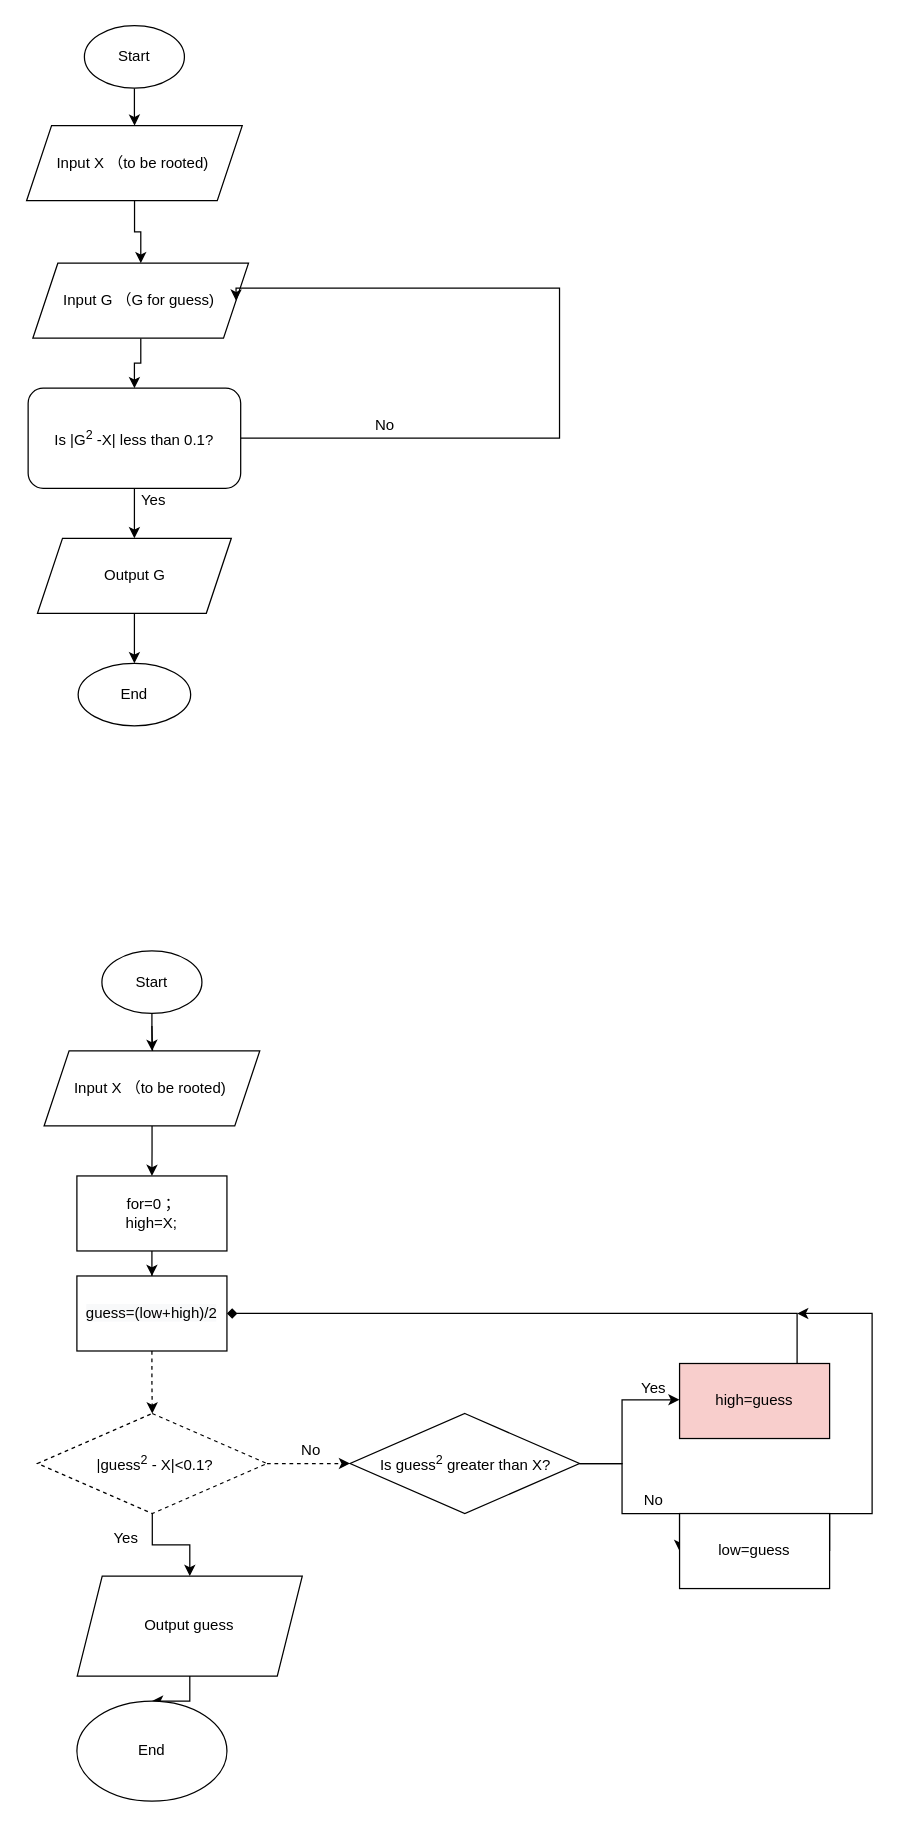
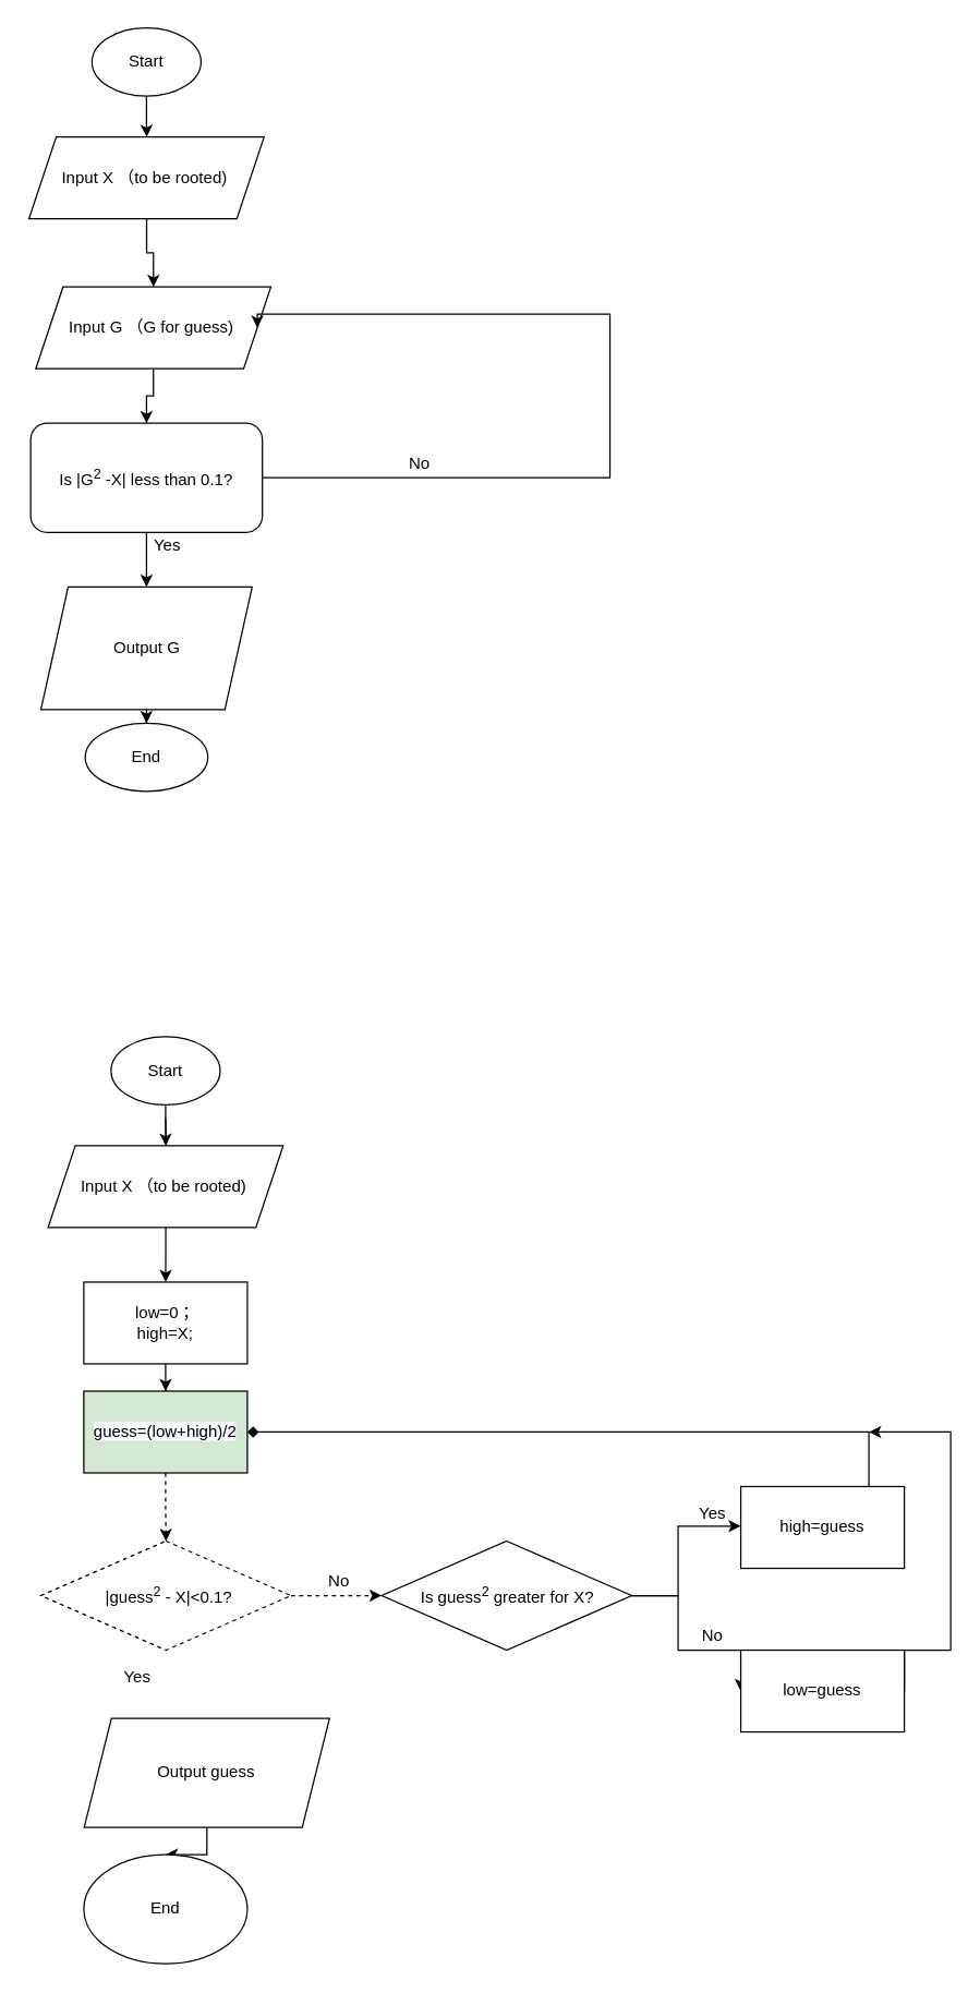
  <mxCell id="0" />
  <mxCell id="1" parent="0" />
  <mxCell id="2" value="" style="edgeStyle=orthogonalEdgeStyle;rounded=0;orthogonalLoop=1;jettySize=auto;html=1;" edge="1" parent="1" source="3" target="5"><mxGeometry relative="1" as="geometry" /></mxCell>
  <mxCell id="3" value="Start" style="ellipse;whiteSpace=wrap;html=1;" vertex="1" parent="1"><mxGeometry x="67" y="20" width="80" height="50" as="geometry" /></mxCell>
  <mxCell id="4" value="" style="edgeStyle=orthogonalEdgeStyle;rounded=0;orthogonalLoop=1;jettySize=auto;html=1;" edge="1" parent="1" source="5" target="7"><mxGeometry relative="1" as="geometry" /></mxCell>
  <mxCell id="5" value="Input X （to be rooted)&amp;nbsp;" style="shape=parallelogram;perimeter=parallelogramPerimeter;whiteSpace=wrap;html=1;fixedSize=1;" vertex="1" parent="1"><mxGeometry x="20.75" y="100" width="172.5" height="60" as="geometry" /></mxCell>
  <mxCell id="6" value="" style="edgeStyle=orthogonalEdgeStyle;rounded=0;orthogonalLoop=1;jettySize=auto;html=1;entryX=0.5;entryY=0;entryDx=0;entryDy=0;" edge="1" parent="1" source="7" target="10"><mxGeometry relative="1" as="geometry"><mxPoint x="107" y="340" as="targetPoint" /></mxGeometry></mxCell>
  <mxCell id="7" value="Input G （G for guess)&amp;nbsp;" style="shape=parallelogram;perimeter=parallelogramPerimeter;whiteSpace=wrap;html=1;fixedSize=1;" vertex="1" parent="1"><mxGeometry x="25.75" y="210" width="172.5" height="60" as="geometry" /></mxCell>
  <mxCell id="8" value="" style="edgeStyle=orthogonalEdgeStyle;rounded=0;orthogonalLoop=1;jettySize=auto;html=1;" edge="1" parent="1" source="10" target="12"><mxGeometry relative="1" as="geometry" /></mxCell>
  <mxCell id="9" style="edgeStyle=orthogonalEdgeStyle;rounded=0;orthogonalLoop=1;jettySize=auto;html=1;entryX=1;entryY=0.5;entryDx=0;entryDy=0;" edge="1" parent="1" source="10" target="7"><mxGeometry relative="1" as="geometry"><mxPoint x="397" y="230" as="targetPoint" /><Array as="points"><mxPoint x="447" y="350" /><mxPoint x="447" y="230" /></Array></mxGeometry></mxCell>
  <mxCell id="10" value="&lt;p style=&quot;line-height: 120%&quot;&gt;Is |G&lt;sup&gt;2&lt;/sup&gt;&amp;nbsp;-X| less than 0.1?&lt;/p&gt;" style="whiteSpace=wrap;html=1;rounded=1;" vertex="1" parent="1"><mxGeometry x="22" y="310" width="170" height="80" as="geometry" /></mxCell>
  <mxCell id="11" value="" style="edgeStyle=orthogonalEdgeStyle;rounded=0;orthogonalLoop=1;jettySize=auto;html=1;" edge="1" parent="1" source="12" target="15"><mxGeometry relative="1" as="geometry" /></mxCell>
- <mxCell id="12" value="Output G" style="shape=parallelogram;perimeter=parallelogramPerimeter;whiteSpace=wrap;html=1;fixedSize=1;" vertex="1" parent="1"><mxGeometry x="29.5" y="430" width="155" height="60" as="geometry" /></mxCell>
+ <mxCell id="12" value="Output G" style="shape=parallelogram;perimeter=parallelogramPerimeter;whiteSpace=wrap;html=1;fixedSize=1;" vertex="1" parent="1"><mxGeometry x="29.5" y="430" width="155" height="90" as="geometry" /></mxCell>
  <mxCell id="13" value="No" style="text;html=1;resizable=0;autosize=1;align=center;verticalAlign=middle;points=[];fillColor=none;strokeColor=none;rounded=0;" vertex="1" parent="1"><mxGeometry x="292" y="330" width="30" height="20" as="geometry" /></mxCell>
  <mxCell id="14" value="Yes" style="text;html=1;resizable=0;autosize=1;align=center;verticalAlign=middle;points=[];fillColor=none;strokeColor=none;rounded=0;" vertex="1" parent="1"><mxGeometry x="107" y="390" width="30" height="20" as="geometry" /></mxCell>
  <mxCell id="15" value="End" style="ellipse;whiteSpace=wrap;html=1;" vertex="1" parent="1"><mxGeometry x="62" y="530" width="90" height="50" as="geometry" /></mxCell>
  <mxCell id="16" value="" style="edgeStyle=orthogonalEdgeStyle;rounded=0;orthogonalLoop=1;jettySize=auto;html=1;exitX=0.5;exitY=1;exitDx=0;exitDy=0;" edge="1" parent="1" target="20"><mxGeometry relative="1" as="geometry"><mxPoint x="121" y="820" as="sourcePoint" /></mxGeometry></mxCell>
  <mxCell id="17" style="edgeStyle=orthogonalEdgeStyle;rounded=0;orthogonalLoop=1;jettySize=auto;html=1;exitX=0.5;exitY=1;exitDx=0;exitDy=0;" edge="1" parent="1" source="18" target="20"><mxGeometry relative="1" as="geometry" /></mxCell>
  <mxCell id="18" value="Start" style="ellipse;whiteSpace=wrap;html=1;" vertex="1" parent="1"><mxGeometry x="81" y="760" width="80" height="50" as="geometry" /></mxCell>
  <mxCell id="19" value="" style="edgeStyle=orthogonalEdgeStyle;rounded=0;orthogonalLoop=1;jettySize=auto;html=1;" edge="1" parent="1" source="20"><mxGeometry relative="1" as="geometry"><mxPoint x="121" y="940" as="targetPoint" /></mxGeometry></mxCell>
  <mxCell id="20" value="Input X （to be rooted)&amp;nbsp;" style="shape=parallelogram;perimeter=parallelogramPerimeter;whiteSpace=wrap;html=1;fixedSize=1;" vertex="1" parent="1"><mxGeometry x="34.75" y="840" width="172.5" height="60" as="geometry" /></mxCell>
  <mxCell id="21" value="" style="edgeStyle=orthogonalEdgeStyle;rounded=0;orthogonalLoop=1;jettySize=auto;html=1;" edge="1" parent="1" source="22" target="40"><mxGeometry relative="1" as="geometry" /></mxCell>
- <mxCell id="22" value="for=0；&lt;br&gt;high=X;" style="rounded=0;whiteSpace=wrap;html=1;" vertex="1" parent="1"><mxGeometry x="61" y="940" width="120" height="60" as="geometry" /></mxCell>
- <mxCell id="23" value="" style="edgeStyle=orthogonalEdgeStyle;rounded=0;orthogonalLoop=1;jettySize=auto;html=1;" edge="1" parent="1" source="25" target="27"><mxGeometry relative="1" as="geometry" /></mxCell>
+ <mxCell id="22" value="low=0；&lt;br&gt;high=X;" style="rounded=0;whiteSpace=wrap;html=1;" vertex="1" parent="1"><mxGeometry x="61" y="940" width="120" height="60" as="geometry" /></mxCell>
  <mxCell id="24" value="" style="edgeStyle=orthogonalEdgeStyle;rounded=0;orthogonalLoop=1;jettySize=auto;html=1;dashed=1;" edge="1" parent="1" source="25" target="31"><mxGeometry relative="1" as="geometry" /></mxCell>
  <mxCell id="25" value="&amp;nbsp;|guess&lt;sup&gt;2&lt;/sup&gt;&amp;nbsp;- X|&amp;lt;0.1?" style="rhombus;whiteSpace=wrap;html=1;rounded=0;dashed=1;" vertex="1" parent="1"><mxGeometry x="29.5" y="1130" width="183.5" height="80" as="geometry" /></mxCell>
  <mxCell id="26" value="" style="edgeStyle=orthogonalEdgeStyle;rounded=0;orthogonalLoop=1;jettySize=auto;html=1;" edge="1" parent="1" source="27" target="28"><mxGeometry relative="1" as="geometry" /></mxCell>
  <mxCell id="27" value="Output guess" style="shape=parallelogram;perimeter=parallelogramPerimeter;whiteSpace=wrap;html=1;fixedSize=1;rounded=0;" vertex="1" parent="1"><mxGeometry x="61.25" y="1260" width="180" height="80" as="geometry" /></mxCell>
  <mxCell id="28" value="End" style="ellipse;whiteSpace=wrap;html=1;rounded=0;" vertex="1" parent="1"><mxGeometry x="61" y="1360" width="120" height="80" as="geometry" /></mxCell>
  <mxCell id="29" value="" style="edgeStyle=orthogonalEdgeStyle;rounded=0;orthogonalLoop=1;jettySize=auto;html=1;" edge="1" parent="1" source="31" target="35"><mxGeometry relative="1" as="geometry"><Array as="points"><mxPoint x="497" y="1170" /><mxPoint x="497" y="1119" /></Array></mxGeometry></mxCell>
  <mxCell id="30" value="" style="edgeStyle=orthogonalEdgeStyle;rounded=0;orthogonalLoop=1;jettySize=auto;html=1;entryX=0;entryY=0.5;entryDx=0;entryDy=0;" edge="1" parent="1" target="38"><mxGeometry relative="1" as="geometry"><mxPoint x="463" y="1170" as="sourcePoint" /><Array as="points"><mxPoint x="497" y="1170" /><mxPoint x="497" y="1210" /></Array></mxGeometry></mxCell>
- <mxCell id="31" value="Is guess&lt;sup&gt;2&lt;/sup&gt; greater than X?" style="rhombus;whiteSpace=wrap;html=1;rounded=0;" vertex="1" parent="1"><mxGeometry x="279.5" y="1130" width="183.5" height="80" as="geometry" /></mxCell>
+ <mxCell id="31" value="Is guess&lt;sup&gt;2&lt;/sup&gt; greater for X?" style="rhombus;whiteSpace=wrap;html=1;rounded=0;" vertex="1" parent="1"><mxGeometry x="279.5" y="1130" width="183.5" height="80" as="geometry" /></mxCell>
  <mxCell id="32" value="Yes" style="text;html=1;resizable=0;autosize=1;align=center;verticalAlign=middle;points=[];fillColor=none;strokeColor=none;rounded=0;" vertex="1" parent="1"><mxGeometry x="85.25" y="1220" width="30" height="20" as="geometry" /></mxCell>
  <mxCell id="33" value="No" style="text;html=1;resizable=0;autosize=1;align=center;verticalAlign=middle;points=[];fillColor=none;strokeColor=none;rounded=0;" vertex="1" parent="1"><mxGeometry x="232.75" y="1150" width="30" height="20" as="geometry" /></mxCell>
  <mxCell id="34" style="edgeStyle=orthogonalEdgeStyle;rounded=0;orthogonalLoop=1;jettySize=auto;html=1;entryX=1;entryY=0.5;entryDx=0;entryDy=0;endArrow=diamond;" edge="1" parent="1" source="35" target="40"><mxGeometry relative="1" as="geometry"><Array as="points"><mxPoint x="637" y="1050" /></Array></mxGeometry></mxCell>
- <mxCell id="35" value="high=guess" style="whiteSpace=wrap;html=1;rounded=0;fillColor=#f8cecc;" vertex="1" parent="1"><mxGeometry x="543" y="1090" width="120" height="60" as="geometry" /></mxCell>
+ <mxCell id="35" value="high=guess" style="whiteSpace=wrap;html=1;rounded=0;" vertex="1" parent="1"><mxGeometry x="543" y="1090" width="120" height="60" as="geometry" /></mxCell>
  <mxCell id="36" value="Yes" style="text;html=1;resizable=0;autosize=1;align=center;verticalAlign=middle;points=[];fillColor=none;strokeColor=none;rounded=0;" vertex="1" parent="1"><mxGeometry x="507" y="1100" width="30" height="20" as="geometry" /></mxCell>
  <mxCell id="37" style="edgeStyle=orthogonalEdgeStyle;rounded=0;orthogonalLoop=1;jettySize=auto;html=1;exitX=1;exitY=0.5;exitDx=0;exitDy=0;" edge="1" parent="1" source="38"><mxGeometry relative="1" as="geometry"><mxPoint x="637" y="1050" as="targetPoint" /><Array as="points"><mxPoint x="697" y="1210" /><mxPoint x="697" y="1050" /></Array></mxGeometry></mxCell>
  <mxCell id="38" value="low=guess" style="whiteSpace=wrap;html=1;rounded=0;" vertex="1" parent="1"><mxGeometry x="543" y="1210" width="120" height="60" as="geometry" /></mxCell>
  <mxCell id="39" value="" style="edgeStyle=orthogonalEdgeStyle;rounded=0;orthogonalLoop=1;jettySize=auto;html=1;dashed=1;" edge="1" parent="1" source="40" target="25"><mxGeometry relative="1" as="geometry" /></mxCell>
- <mxCell id="40" value="&#10;&#10;&lt;span style=&quot;color: rgb(0, 0, 0); font-family: helvetica; font-size: 12px; font-style: normal; font-weight: 400; letter-spacing: normal; text-align: center; text-indent: 0px; text-transform: none; word-spacing: 0px; background-color: rgb(248, 249, 250); display: inline; float: none;&quot;&gt;guess=(low+high)/2&lt;/span&gt;&#10;&#10;" style="whiteSpace=wrap;html=1;rounded=0;" vertex="1" parent="1"><mxGeometry x="61" y="1020" width="120" height="60" as="geometry" /></mxCell>
+ <mxCell id="40" value="&#10;&#10;&lt;span style=&quot;color: rgb(0, 0, 0); font-family: helvetica; font-size: 12px; font-style: normal; font-weight: 400; letter-spacing: normal; text-align: center; text-indent: 0px; text-transform: none; word-spacing: 0px; background-color: rgb(248, 249, 250); display: inline; float: none;&quot;&gt;guess=(low+high)/2&lt;/span&gt;&#10;&#10;" style="whiteSpace=wrap;html=1;rounded=0;fillColor=#d5e8d4;" vertex="1" parent="1"><mxGeometry x="61" y="1020" width="120" height="60" as="geometry" /></mxCell>
  <mxCell id="41" value="No" style="text;html=1;resizable=0;autosize=1;align=center;verticalAlign=middle;points=[];fillColor=none;strokeColor=none;rounded=0;" vertex="1" parent="1"><mxGeometry x="507" y="1190" width="30" height="20" as="geometry" /></mxCell>
